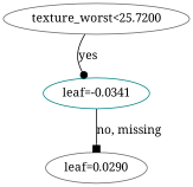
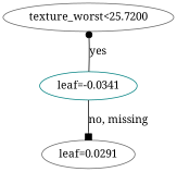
  digraph {
    fontname="Noto Serif"
    rankdir=UD
    node [color=gray40 fontname="Noto Serif"]
    edge [color=black fontname="Noto Serif"]
    n1 [label="texture_worst<25.7200"]
    n2 [color=teal label="leaf=-0.0341"]
-   n3 [label="leaf=0.0290"]
-   n1 -> n2 [arrowhead=dot label=yes]
+   n3 [label="leaf=0.0291"]
+   n2 -> n1 [arrowhead=dot label=yes]
    n2 -> n3 [arrowhead=box label="no, missing"]
  }
